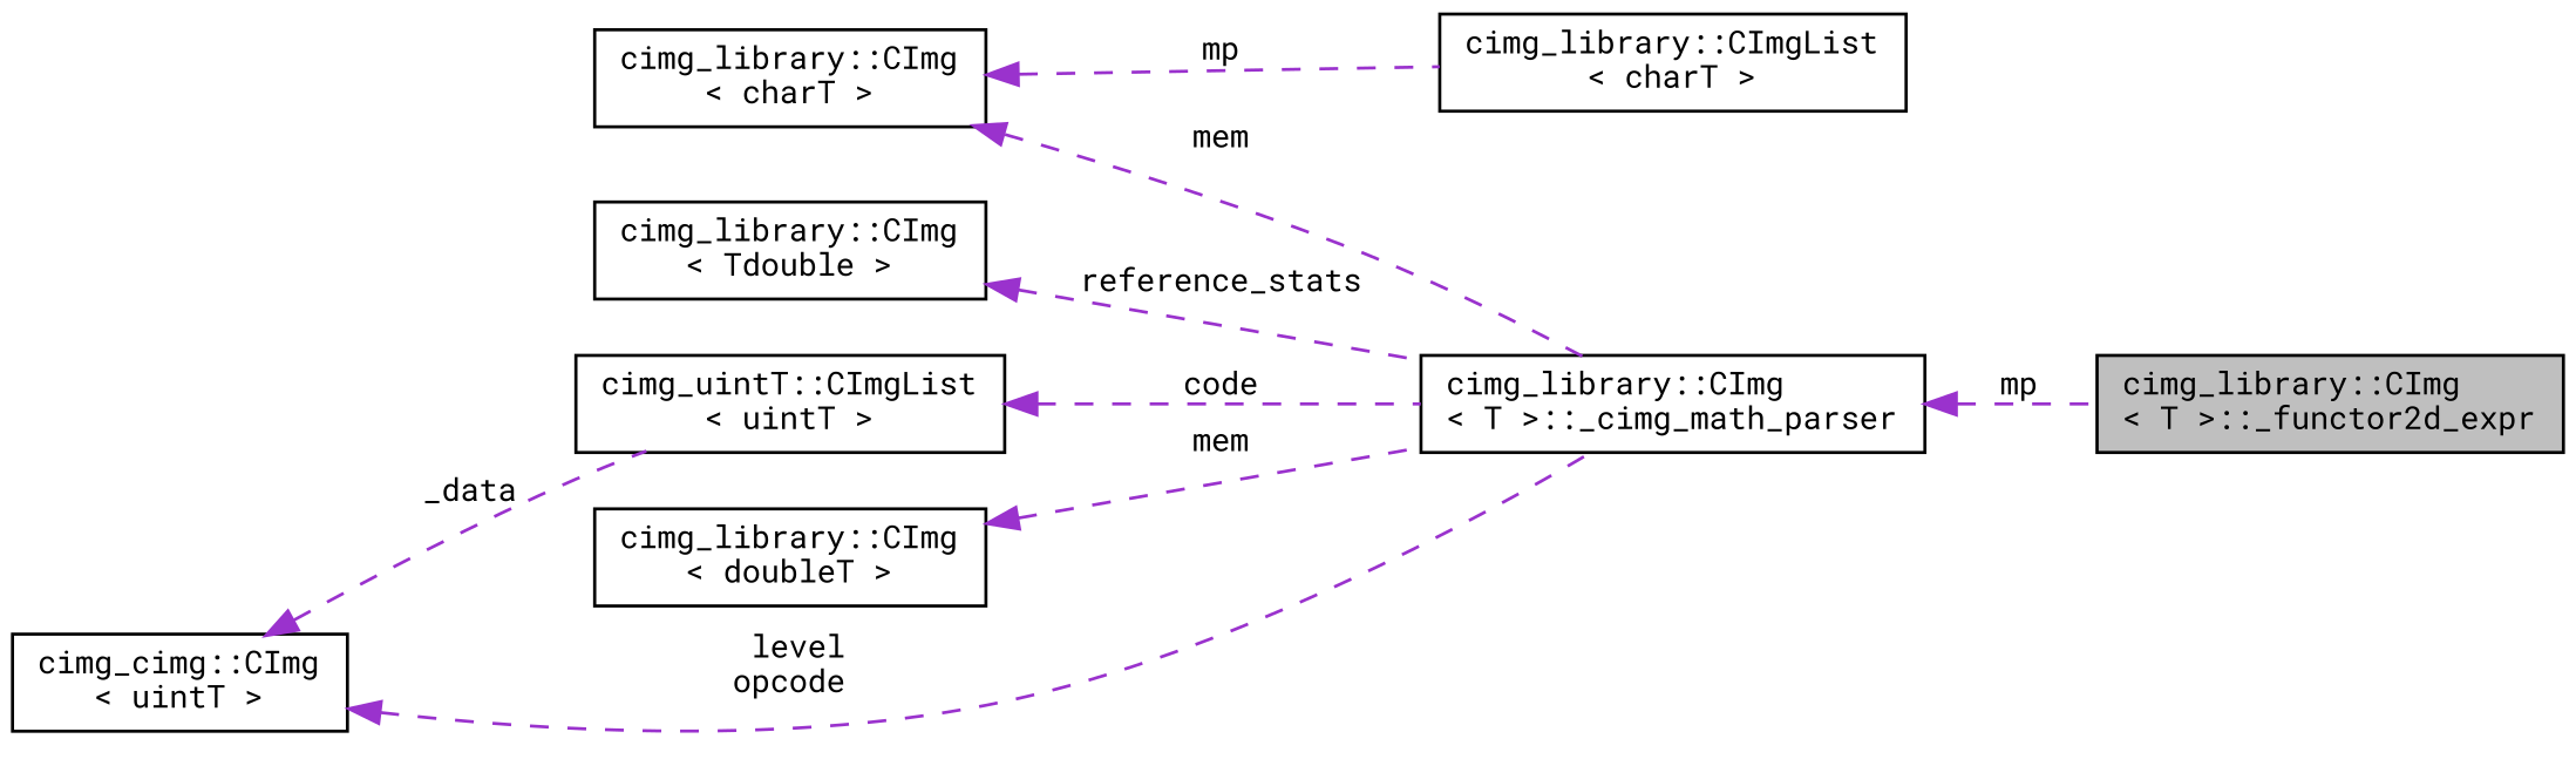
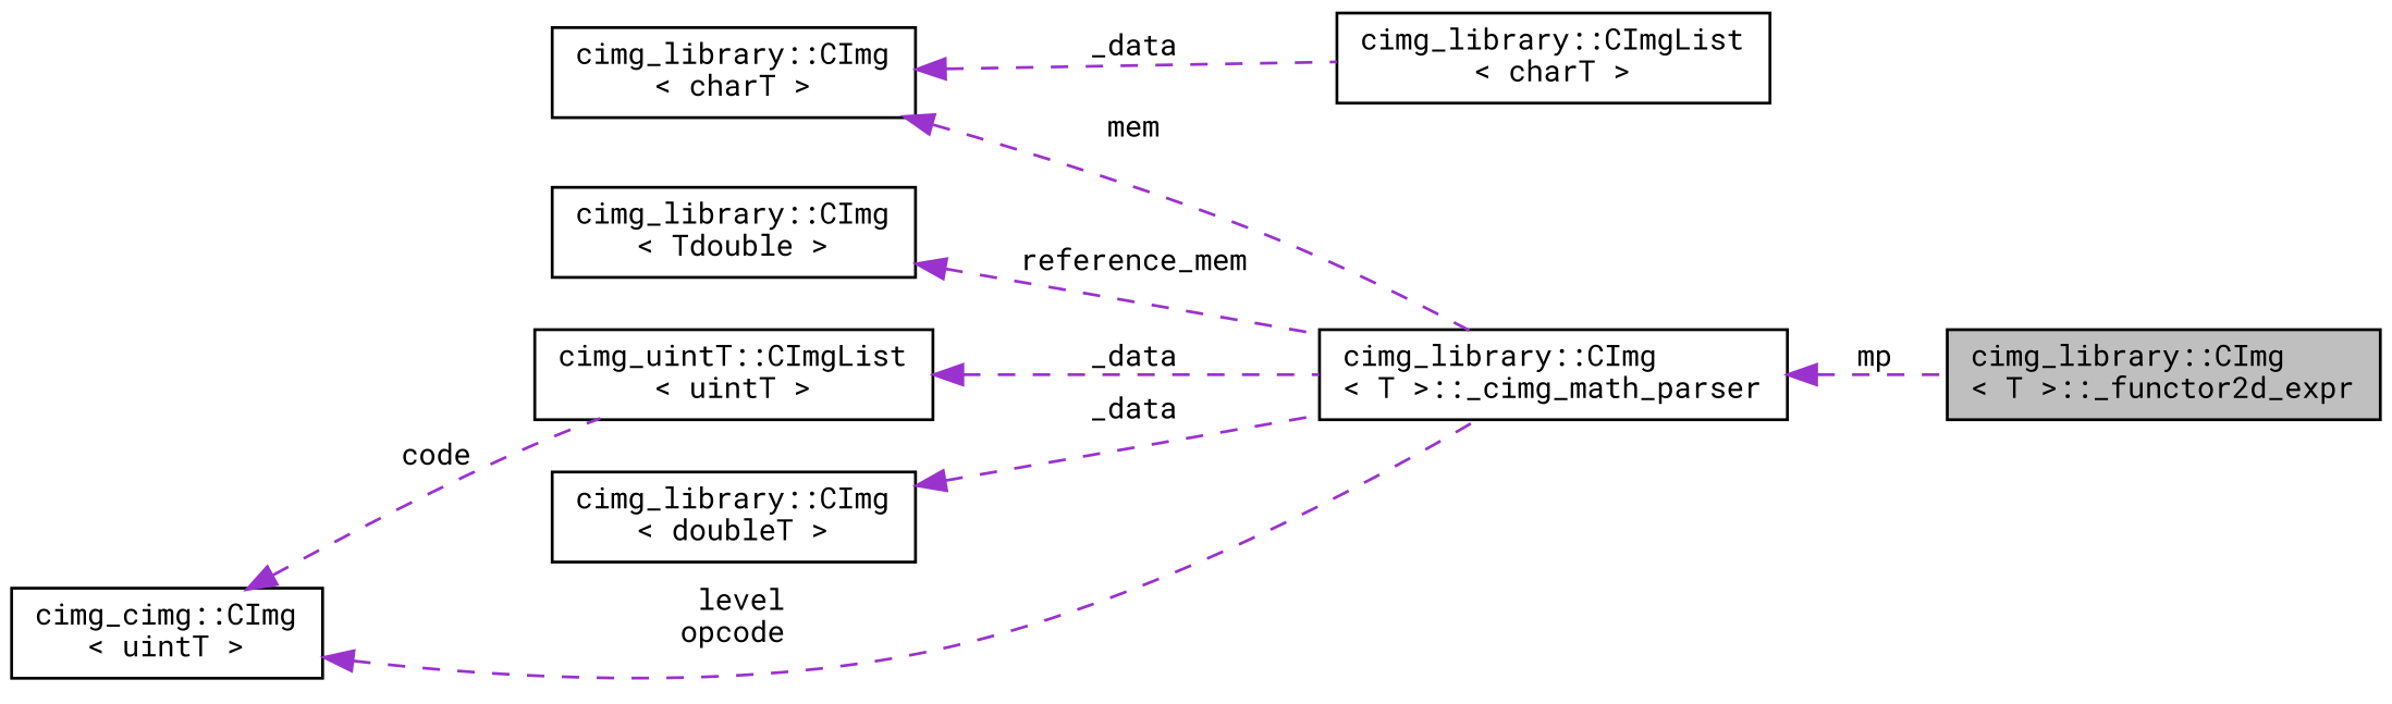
  digraph {
    fontname="Roboto Mono"
    rankdir=LR
    node [color=black fillcolor=white fontname="Roboto Mono" fontsize=10 shape=record style=filled]
    edge [color=darkorchid3 dir=back fontname="Roboto Mono" fontsize=10 labelfontname=Helvetica labelfontsize=10 style=dashed]
    n1 [fillcolor=grey75 fontcolor=black height=0.2 label="cimg_library::CImg\l\< T \>::_functor2d_expr" width=0.4]
    n2 [height=0.2 label="cimg_library::CImg\l\< T \>::_cimg_math_parser" width=0.4]
    n3 [height=0.2 label="cimg_library::CImg\l\< Tdouble \>" width=0.4]
    n4 [height=0.2 label="cimg_library::CImg\l\< charT \>" width=0.4]
    n5 [height=0.2 label="cimg_library::CImgList\l\< charT \>" width=0.4]
    n6 [height=0.2 label="cimg_library::CImg\l\< doubleT \>" width=0.4]
    n7 [height=0.2 label="cimg_uintT::CImgList\l\< uintT \>" width=0.4]
    n8 [height=0.2 label="cimg_cimg::CImg\l\< uintT \>" width=0.4]
    n2 -> n1 [label=" mp"]
-   n3 -> n2 [label=" reference_stats"]
+   n3 -> n2 [label=" reference_mem"]
    n4 -> n2 [label=" mem"]
-   n4 -> n5 [label=" mp"]
-   n6 -> n2 [label=" mem"]
-   n7 -> n2 [label=" code"]
+   n4 -> n5 [label=" _data"]
+   n6 -> n2 [label=" _data"]
+   n7 -> n2 [label=" _data"]
    n8 -> n2 [label=" level\nopcode"]
-   n8 -> n7 [label=" _data"]
+   n8 -> n7 [label=" code"]
  }
